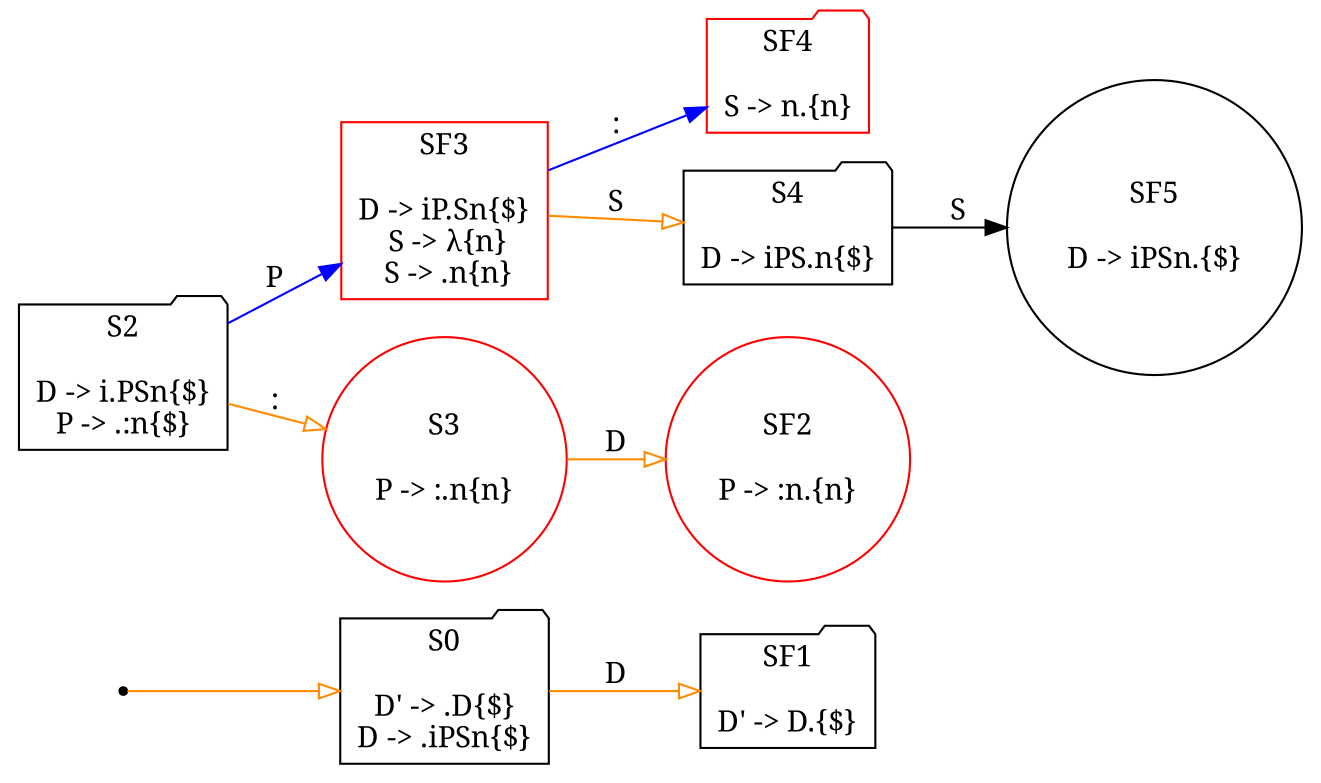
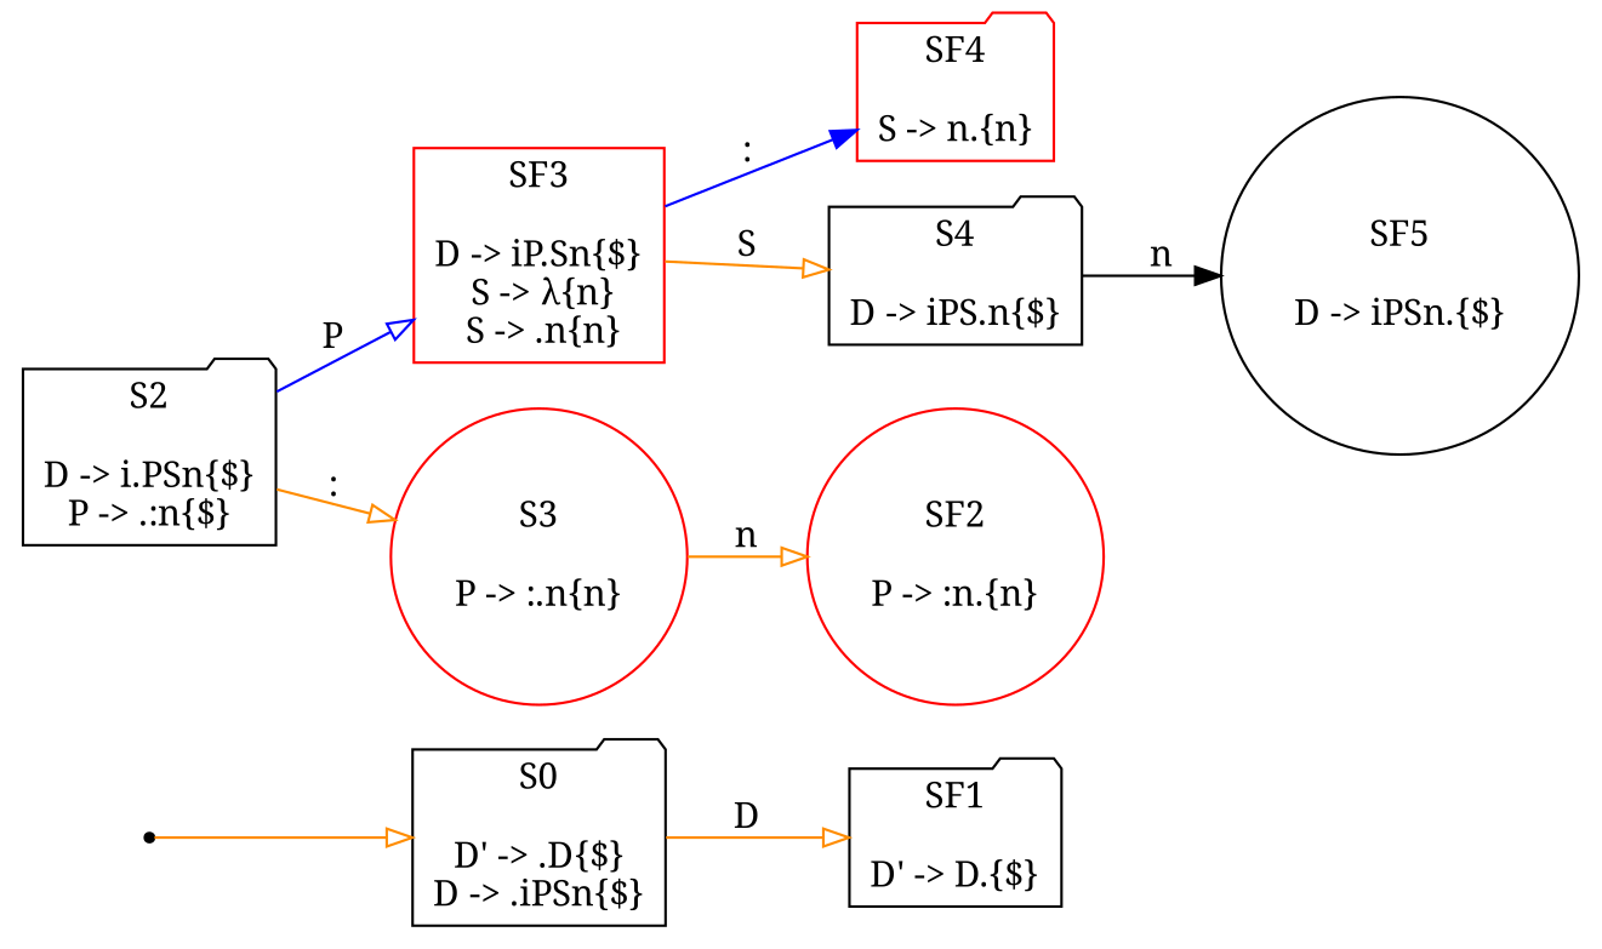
  digraph {
    fontname="Noto Serif"
    rankdir=LR
    node [color=black fontname="Noto Serif" shape=folder]
    edge [arrowhead=onormal color=darkorange fontname="Noto Serif"]
    n1 [label="SF1\n\nD' -> D.{$}"]
    n2 [color=red label="SF2\n\nP -> :n.{n}" shape=circle]
    n3 [color=red label="SF3\n\nD -> iP.Sn{$}\n S -> λ{n}\n S -> .n{n}" shape=box]
    n4 [color=red label="SF4\n\nS -> n.{n}"]
    n5 [label="S4\n\nD -> iPS.n{$}"]
    n6 [label="SF5\n\nD -> iPSn.{$}" shape=circle]
    init [shape=point]
    n8 [label="S0\n\nD' -> .D{$}\nD -> .iPSn{$}"]
    n9 [label="S2\n\nD -> i.PSn{$}\nP -> .:n{$}"]
    n10 [color=red label="S3\n\nP -> :.n{n}" shape=circle]
    n3 -> n4 [arrowhead=normal color=blue label=":"]
    n3 -> n5 [label=S]
-   n5 -> n6 [arrowhead=normal color=black label=S]
+   n5 -> n6 [arrowhead=normal color=black label=n]
    init -> n8
    n8 -> n1 [label=D]
-   n9 -> n3 [arrowhead=normal color=blue label=P]
+   n9 -> n3 [color=blue label=P]
    n9 -> n10 [label=":"]
-   n10 -> n2 [label=D]
+   n10 -> n2 [label=n]
  }
